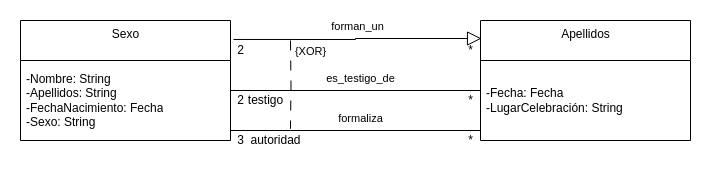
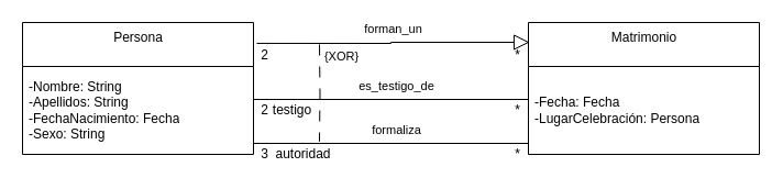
  <mxCell id="0" />
  <mxCell id="1" parent="0" />
- <mxCell id="2" value="Sexo" style="swimlane;fontStyle=0;align=center;verticalAlign=top;childLayout=stackLayout;horizontal=1;startSize=40;horizontalStack=0;resizeParent=1;resizeParentMax=0;resizeLast=0;collapsible=0;marginBottom=0;html=1;" parent="1" vertex="1"><mxGeometry x="20" y="20" width="210" height="120" as="geometry" /></mxCell>
+ <mxCell id="2" value="Persona" style="swimlane;fontStyle=0;align=center;verticalAlign=top;childLayout=stackLayout;horizontal=1;startSize=40;horizontalStack=0;resizeParent=1;resizeParentMax=0;resizeLast=0;collapsible=0;marginBottom=0;html=1;" parent="1" vertex="1"><mxGeometry x="20" y="20" width="210" height="120" as="geometry" /></mxCell>
  <mxCell id="3" value="-Nombre: String&lt;br&gt;-Apellidos: String&lt;br&gt;-FechaNacimiento: Fecha&lt;br&gt;-Sexo: String" style="text;html=1;strokeColor=none;fillColor=none;align=left;verticalAlign=middle;spacingLeft=4;spacingRight=4;overflow=hidden;rotatable=0;points=[[0,0.5],[1,0.5]];portConstraint=eastwest;" parent="2" vertex="1"><mxGeometry y="40" width="210" height="80" as="geometry" /></mxCell>
- <mxCell id="4" value="Apellidos" style="swimlane;fontStyle=0;align=center;verticalAlign=top;childLayout=stackLayout;horizontal=1;startSize=40;horizontalStack=0;resizeParent=1;resizeParentMax=0;resizeLast=0;collapsible=0;marginBottom=0;html=1;" parent="1" vertex="1"><mxGeometry x="480" y="20" width="210" height="120" as="geometry" /></mxCell>
- <mxCell id="5" value="-Fecha: Fecha&lt;br&gt;-LugarCelebración: String" style="text;html=1;strokeColor=none;fillColor=none;align=left;verticalAlign=middle;spacingLeft=4;spacingRight=4;overflow=hidden;rotatable=0;points=[[0,0.5],[1,0.5]];portConstraint=eastwest;" parent="4" vertex="1"><mxGeometry y="40" width="210" height="80" as="geometry" /></mxCell>
+ <mxCell id="4" value="Matrimonio" style="swimlane;fontStyle=0;align=center;verticalAlign=top;childLayout=stackLayout;horizontal=1;startSize=40;horizontalStack=0;resizeParent=1;resizeParentMax=0;resizeLast=0;collapsible=0;marginBottom=0;html=1;" parent="1" vertex="1"><mxGeometry x="480" y="20" width="210" height="120" as="geometry" /></mxCell>
+ <mxCell id="5" value="-Fecha: Fecha&lt;br&gt;-LugarCelebración: Persona" style="text;html=1;strokeColor=none;fillColor=none;align=left;verticalAlign=middle;spacingLeft=4;spacingRight=4;overflow=hidden;rotatable=0;points=[[0,0.5],[1,0.5]];portConstraint=eastwest;" parent="4" vertex="1"><mxGeometry y="40" width="210" height="80" as="geometry" /></mxCell>
  <mxCell id="6" value="forman_un" style="endArrow=block;html=1;endSize=12;startArrow=none;startSize=14;startFill=0;edgeStyle=orthogonalEdgeStyle;align=center;verticalAlign=bottom;endFill=0;rounded=0;exitX=1.014;exitY=0.158;exitDx=0;exitDy=0;exitPerimeter=0;entryX=0.005;entryY=0.15;entryDx=0;entryDy=0;entryPerimeter=0;" parent="1" source="2" target="4" edge="1"><mxGeometry y="3" relative="1" as="geometry"><mxPoint x="250" y="40" as="sourcePoint" /><mxPoint x="410" y="40" as="targetPoint" /></mxGeometry></mxCell>
  <mxCell id="7" value="2" style="text;html=1;align=center;verticalAlign=middle;resizable=0;points=[];autosize=1;strokeColor=none;fillColor=none;" parent="1" vertex="1"><mxGeometry x="230" y="40" width="20" height="20" as="geometry" /></mxCell>
  <mxCell id="8" value="*" style="text;html=1;align=center;verticalAlign=middle;resizable=0;points=[];autosize=1;strokeColor=none;fillColor=none;" parent="1" vertex="1"><mxGeometry x="460" y="40" width="20" height="20" as="geometry" /></mxCell>
  <mxCell id="9" value="es_testigo_de" style="endArrow=none;html=1;endSize=12;startArrow=none;startSize=14;startFill=0;edgeStyle=orthogonalEdgeStyle;align=center;verticalAlign=bottom;endFill=0;rounded=0;" parent="1" source="3" edge="1"><mxGeometry y="3" relative="1" as="geometry"><mxPoint x="231.84" y="100.96" as="sourcePoint" /><mxPoint x="480" y="80" as="targetPoint" /><Array as="points"><mxPoint x="480" y="90" /></Array></mxGeometry></mxCell>
  <mxCell id="10" value="*" style="text;html=1;align=center;verticalAlign=middle;resizable=0;points=[];autosize=1;strokeColor=none;fillColor=none;" parent="1" vertex="1"><mxGeometry x="460" y="90" width="20" height="20" as="geometry" /></mxCell>
  <mxCell id="11" value="2" style="text;html=1;align=center;verticalAlign=middle;resizable=0;points=[];autosize=1;strokeColor=none;fillColor=none;" parent="1" vertex="1"><mxGeometry x="230" y="90" width="20" height="20" as="geometry" /></mxCell>
  <mxCell id="12" value="formaliza" style="endArrow=none;html=1;endSize=12;startArrow=none;startSize=14;startFill=0;edgeStyle=orthogonalEdgeStyle;align=center;verticalAlign=bottom;endFill=0;rounded=0;" parent="1" edge="1"><mxGeometry y="3" relative="1" as="geometry"><mxPoint x="230" y="130" as="sourcePoint" /><mxPoint x="480" y="120" as="targetPoint" /><Array as="points"><mxPoint x="480" y="130" /></Array></mxGeometry></mxCell>
  <mxCell id="13" value="*" style="text;html=1;align=center;verticalAlign=middle;resizable=0;points=[];autosize=1;strokeColor=none;fillColor=none;" parent="1" vertex="1"><mxGeometry x="460" y="130" width="20" height="20" as="geometry" /></mxCell>
  <mxCell id="14" value="3" style="text;html=1;align=center;verticalAlign=middle;resizable=0;points=[];autosize=1;strokeColor=none;fillColor=none;" parent="1" vertex="1"><mxGeometry x="230" y="130" width="20" height="20" as="geometry" /></mxCell>
  <mxCell id="15" value="testigo" style="text;html=1;align=center;verticalAlign=middle;resizable=0;points=[];autosize=1;strokeColor=none;fillColor=none;" parent="1" vertex="1"><mxGeometry x="240" y="90" width="50" height="20" as="geometry" /></mxCell>
  <mxCell id="16" value="autoridad" style="text;html=1;align=center;verticalAlign=middle;resizable=0;points=[];autosize=1;strokeColor=none;fillColor=none;" parent="1" vertex="1"><mxGeometry x="240" y="130" width="70" height="20" as="geometry" /></mxCell>
  <mxCell id="17" value="{XOR}" style="endArrow=none;startArrow=none;endFill=0;startFill=0;endSize=8;html=1;verticalAlign=bottom;dashed=1;labelBackgroundColor=none;dashPattern=10 10;rounded=0;edgeStyle=orthogonalEdgeStyle;entryX=0.714;entryY=-0.083;entryDx=0;entryDy=0;entryPerimeter=0;" edge="1" parent="1" target="16"><mxGeometry x="-0.547" y="20" width="160" relative="1" as="geometry"><mxPoint x="290" y="40" as="sourcePoint" /><mxPoint x="290" y="120" as="targetPoint" /><mxPoint as="offset" /></mxGeometry></mxCell>
